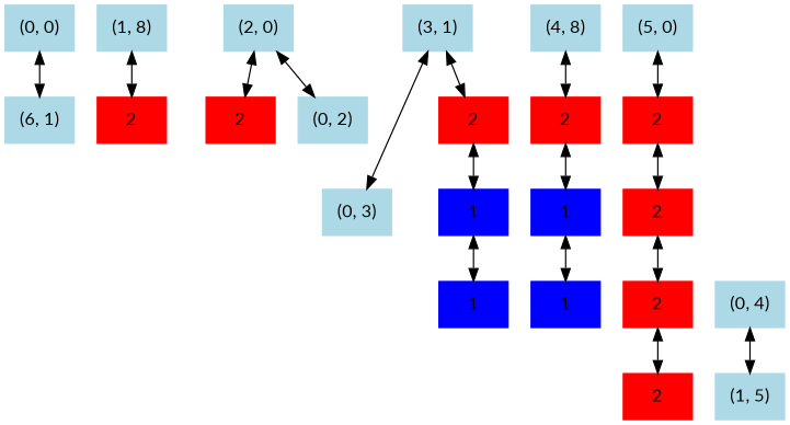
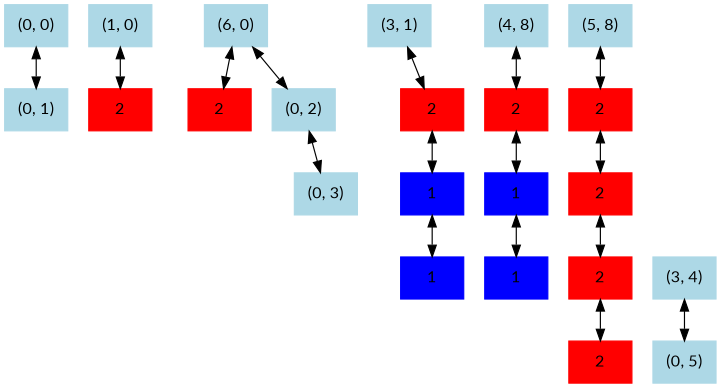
  digraph {
    fontname=Lato
    node [color=lightblue fontname=Lato shape=box style=filled]
    edge [dir=both fontname=Lato]
    n1 [label="(0, 0)"]
-   n2 [label="(1, 8)"]
-   n3 [label="(2, 0)"]
+   n2 [label="(1, 0)"]
+   n3 [label="(6, 0)"]
    n4 [label="(3, 1)"]
    n5 [label="(4, 8)"]
-   n6 [label="(5, 0)"]
-   n7 [label="(6, 1)"]
+   n6 [label="(5, 8)"]
+   n7 [label="(0, 1)"]
    n8 [color=red label=2]
    n9 [color=red label=2]
    n10 [color=red label=2]
    n11 [color=red label=2]
    n12 [label="(0, 2)"]
    n13 [color=red label=2]
    n14 [label="(0, 3)"]
    n15 [color=blue label=1]
    n16 [color=blue label=1]
    n17 [color=red label=2]
-   n18 [label="(0, 4)"]
+   n18 [label="(3, 4)"]
    n19 [color=blue label=1]
    n20 [color=blue label=1]
    n21 [color=red label=2]
-   n22 [label="(1, 5)"]
+   n22 [label="(0, 5)"]
    n23 [color=red label=2]
    subgraph sub_1 {
      rank=same
      n1
      n2
      n3
      n4
      n5
      n6
    }
    subgraph sub_2 {
      rank=same
      n7
      n8
      n9
      n10
      n11
    }
    subgraph sub_3 {
      rank=same
      n12
      n13
    }
    subgraph sub_4 {
      rank=same
      n14
      n15
      n16
      n17
    }
    subgraph sub_5 {
      rank=same
      n18
      n19
      n20
      n21
    }
    subgraph sub_6 {
      rank=same
      n22
      n23
    }
    n1 -> n7
    n2 -> n8
    n3 -> n9
    n3 -> n12
    n4 -> n10
    n5 -> n11
    n6 -> n13
    n10 -> n15
    n11 -> n16
-   n4 -> n14
+   n12 -> n14
    n13 -> n17
    n15 -> n19
    n16 -> n20
    n17 -> n21
    n18 -> n22
    n21 -> n23
  }
